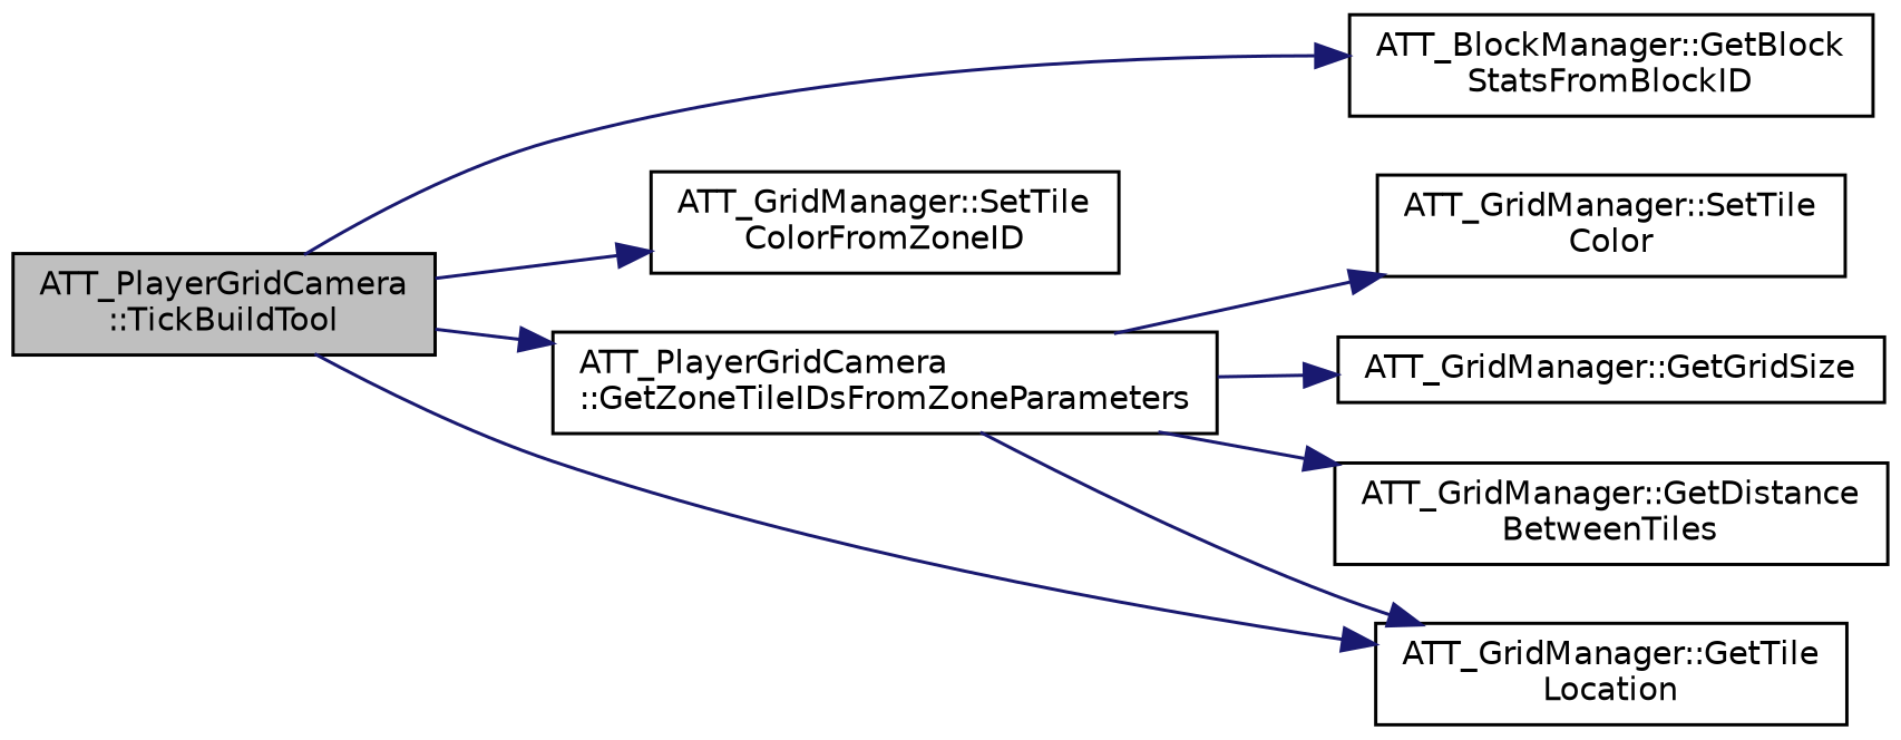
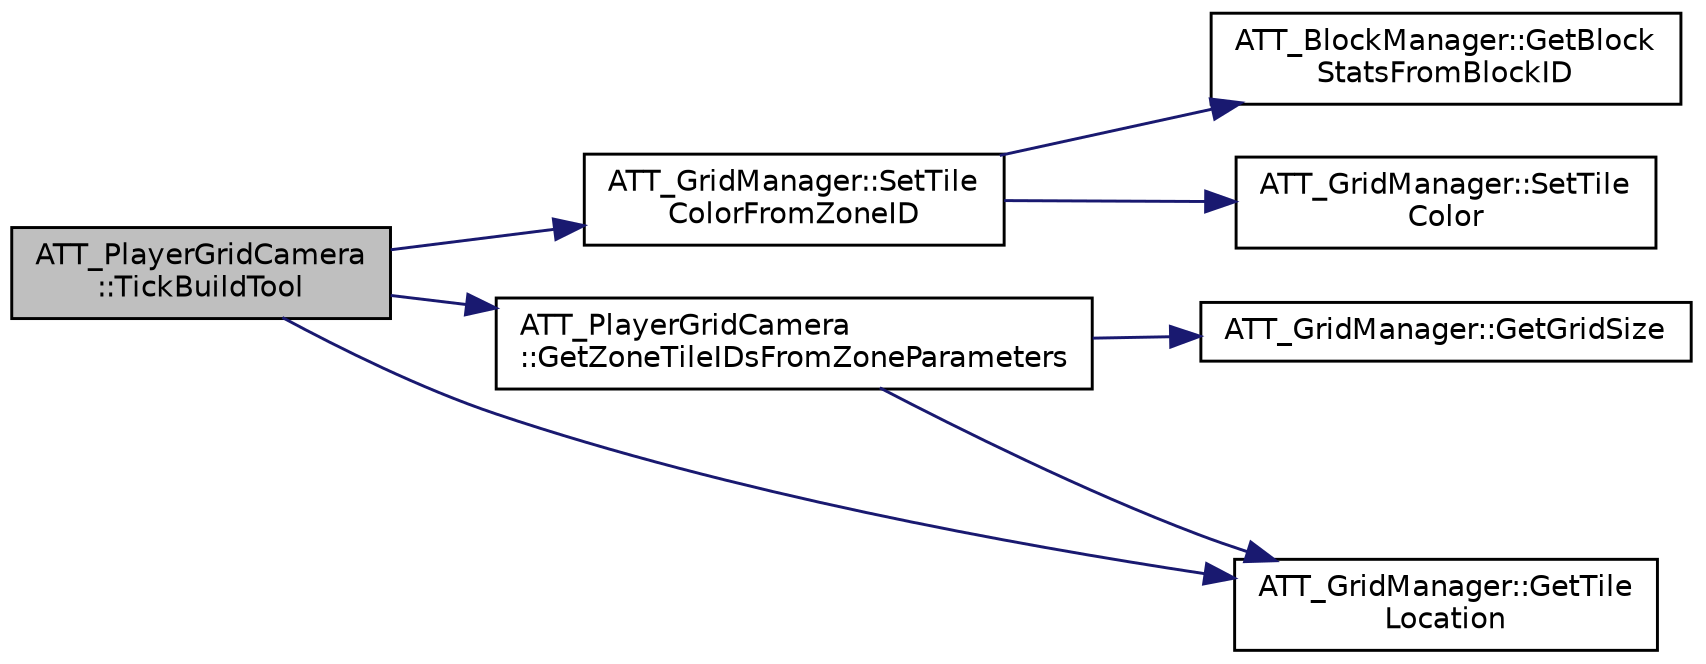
  digraph {
    rankdir=LR
    node [color=black fillcolor=white fontname=Helvetica fontsize=10 shape=record style=filled]
    edge [color=midnightblue fontname=Helvetica fontsize=10 labelfontname=Helvetica labelfontsize=10 style=solid]
    n1 [fillcolor=grey75 fontcolor=black height=0.2 label="ATT_PlayerGridCamera\l::TickBuildTool" width=0.4]
    n2 [height=0.2 label="ATT_GridManager::SetTile\lColorFromZoneID" width=0.4]
    n3 [height=0.2 label="ATT_PlayerGridCamera\l::GetZoneTileIDsFromZoneParameters" width=0.4]
    n4 [height=0.2 label="ATT_GridManager::GetTile\lLocation" width=0.4]
    n5 [height=0.2 label="ATT_BlockManager::GetBlock\lStatsFromBlockID" width=0.4]
    n6 [height=0.2 label="ATT_GridManager::SetTile\lColor" width=0.4]
    n7 [height=0.2 label="ATT_GridManager::GetGridSize" width=0.4]
-   n8 [height=0.2 label="ATT_GridManager::GetDistance\lBetweenTiles" width=0.4]
    n1 -> n2
    n1 -> n3
    n1 -> n4
-   n1 -> n5
-   n3 -> n6
+   n2 -> n5
+   n2 -> n6
    n3 -> n4
    n3 -> n7
-   n3 -> n8
  }
